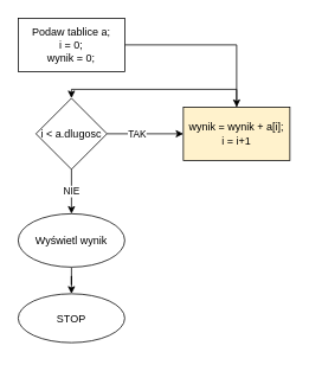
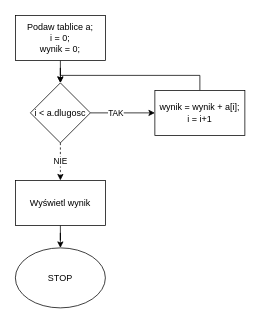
  <mxCell id="0" />
  <mxCell id="1" parent="0" />
- <mxCell id="2" value="STOP" style="ellipse;whiteSpace=wrap;html=1;" vertex="1" parent="1"><mxGeometry x="20" y="330" width="120" height="55" as="geometry" /></mxCell>
- <mxCell id="3" value="" style="edgeStyle=orthogonalEdgeStyle;rounded=0;orthogonalLoop=1;jettySize=auto;html=1;" edge="1" parent="1" source="4" target="12"><mxGeometry relative="1" as="geometry" /></mxCell>
+ <mxCell id="2" value="STOP" style="ellipse;whiteSpace=wrap;html=1;" vertex="1" parent="1"><mxGeometry x="20" y="330" width="120" height="80" as="geometry" /></mxCell>
+ <mxCell id="3" value="" style="edgeStyle=orthogonalEdgeStyle;rounded=0;orthogonalLoop=1;jettySize=auto;html=1;" edge="1" parent="1" source="4" target="8"><mxGeometry relative="1" as="geometry" /></mxCell>
  <mxCell id="4" value="Podaw tablice a;&lt;br&gt;i = 0;&lt;br&gt;wynik = 0;" style="rounded=0;whiteSpace=wrap;html=1;" vertex="1" parent="1"><mxGeometry x="20" y="20" width="120" height="60" as="geometry" /></mxCell>
- <mxCell id="5" value="NIE" style="edgeStyle=orthogonalEdgeStyle;rounded=0;orthogonalLoop=1;jettySize=auto;html=1;" edge="1" parent="1" source="8" target="10"><mxGeometry relative="1" as="geometry" /></mxCell>
+ <mxCell id="5" value="NIE" style="edgeStyle=orthogonalEdgeStyle;rounded=0;orthogonalLoop=1;jettySize=auto;html=1;dashed=1;" edge="1" parent="1" source="8" target="10"><mxGeometry relative="1" as="geometry" /></mxCell>
  <mxCell id="6" value="" style="edgeStyle=orthogonalEdgeStyle;rounded=0;orthogonalLoop=1;jettySize=auto;html=1;" edge="1" parent="1" source="8" target="12"><mxGeometry relative="1" as="geometry" /></mxCell>
  <mxCell id="7" value="TAK" style="edgeLabel;html=1;align=center;verticalAlign=middle;resizable=0;points=[];" vertex="1" connectable="0" parent="6"><mxGeometry x="-0.237" y="1" relative="1" as="geometry"><mxPoint as="offset" /></mxGeometry></mxCell>
  <mxCell id="8" value="i &amp;lt; a.dlugosc" style="rhombus;whiteSpace=wrap;html=1;" vertex="1" parent="1"><mxGeometry x="40" y="110" width="80" height="80" as="geometry" /></mxCell>
  <mxCell id="9" value="" style="edgeStyle=orthogonalEdgeStyle;rounded=0;orthogonalLoop=1;jettySize=auto;html=1;" edge="1" parent="1" source="10" target="2"><mxGeometry relative="1" as="geometry" /></mxCell>
- <mxCell id="10" value="Wyświetl wynik" style="ellipse;whiteSpace=wrap;html=1;" vertex="1" parent="1"><mxGeometry x="20" y="240" width="120" height="60" as="geometry" /></mxCell>
+ <mxCell id="10" value="Wyświetl wynik" style="rounded=0;whiteSpace=wrap;html=1;" vertex="1" parent="1"><mxGeometry x="20" y="240" width="120" height="60" as="geometry" /></mxCell>
  <mxCell id="11" style="edgeStyle=orthogonalEdgeStyle;rounded=0;orthogonalLoop=1;jettySize=auto;html=1;entryX=0.5;entryY=0;entryDx=0;entryDy=0;" edge="1" parent="1" source="12" target="8"><mxGeometry relative="1" as="geometry"><mxPoint x="76" y="100" as="targetPoint" /><Array as="points"><mxPoint x="266" y="100" /><mxPoint x="80" y="100" /></Array></mxGeometry></mxCell>
- <mxCell id="12" value="wynik = wynik + a[i];&lt;br&gt;i = i+1" style="rounded=0;whiteSpace=wrap;html=1;fillColor=#fff2cc;" vertex="1" parent="1"><mxGeometry x="206" y="120" width="120" height="60" as="geometry" /></mxCell>
+ <mxCell id="12" value="wynik = wynik + a[i];&lt;br&gt;i = i+1" style="rounded=0;whiteSpace=wrap;html=1;" vertex="1" parent="1"><mxGeometry x="206" y="120" width="120" height="60" as="geometry" /></mxCell>
